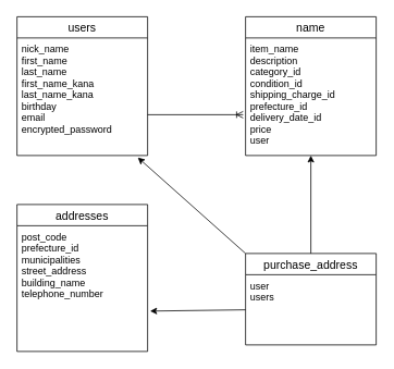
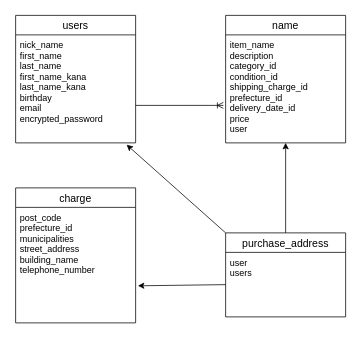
  <mxCell id="0" />
  <mxCell id="1" parent="0" />
  <mxCell id="2" value="users" style="swimlane;fontStyle=0;childLayout=stackLayout;horizontal=1;startSize=26;horizontalStack=0;resizeParent=1;resizeParentMax=0;resizeLast=0;collapsible=1;marginBottom=0;align=center;fontSize=14;" parent="1" vertex="1"><mxGeometry x="20" y="20" width="160" height="170" as="geometry" /></mxCell>
  <mxCell id="3" value="nick_name&#10;first_name&#10;last_name&#10;first_name_kana&#10;last_name_kana&#10;birthday&#10;email&#10;encrypted_password" style="text;strokeColor=none;fillColor=none;spacingLeft=4;spacingRight=4;overflow=hidden;rotatable=0;points=[[0,0.5],[1,0.5]];portConstraint=eastwest;fontSize=12;" parent="2" vertex="1"><mxGeometry y="26" width="160" height="144" as="geometry" /></mxCell>
  <mxCell id="4" value="name" style="swimlane;fontStyle=0;childLayout=stackLayout;horizontal=1;startSize=26;horizontalStack=0;resizeParent=1;resizeParentMax=0;resizeLast=0;collapsible=1;marginBottom=0;align=center;fontSize=14;" parent="1" vertex="1"><mxGeometry x="300" y="20" width="160" height="170" as="geometry" /></mxCell>
  <mxCell id="5" value="item_name&#10;description&#10;category_id&#10;condition_id&#10;shipping_charge_id&#10;prefecture_id&#10;delivery_date_id&#10;price&#10;user" style="text;strokeColor=none;fillColor=none;spacingLeft=4;spacingRight=4;overflow=hidden;rotatable=0;points=[[0,0.5],[1,0.5]];portConstraint=eastwest;fontSize=12;" parent="4" vertex="1"><mxGeometry y="26" width="160" height="144" as="geometry" /></mxCell>
  <mxCell id="6" style="html=1;entryX=1.019;entryY=0.679;entryDx=0;entryDy=0;entryPerimeter=0;endArrow=classic;endFill=1;exitX=0;exitY=0.5;exitDx=0;exitDy=0;" parent="1" source="12" target="8" edge="1"><mxGeometry relative="1" as="geometry"><mxPoint x="99" y="230" as="sourcePoint" /><mxPoint x="99.04" y="194" as="targetPoint" /></mxGeometry></mxCell>
- <mxCell id="7" value="addresses" style="swimlane;fontStyle=0;childLayout=stackLayout;horizontal=1;startSize=26;horizontalStack=0;resizeParent=1;resizeParentMax=0;resizeLast=0;collapsible=1;marginBottom=0;align=center;fontSize=14;" parent="1" vertex="1"><mxGeometry x="20" y="250" width="160" height="180" as="geometry" /></mxCell>
+ <mxCell id="7" value="charge" style="swimlane;fontStyle=0;childLayout=stackLayout;horizontal=1;startSize=26;horizontalStack=0;resizeParent=1;resizeParentMax=0;resizeLast=0;collapsible=1;marginBottom=0;align=center;fontSize=14;" parent="1" vertex="1"><mxGeometry x="20" y="250" width="160" height="180" as="geometry" /></mxCell>
  <mxCell id="8" value="post_code&#10;prefecture_id&#10;municipalities&#10;street_address&#10;building_name&#10;telephone_number" style="text;strokeColor=none;fillColor=none;spacingLeft=4;spacingRight=4;overflow=hidden;rotatable=0;points=[[0,0.5],[1,0.5]];portConstraint=eastwest;fontSize=12;" parent="7" vertex="1"><mxGeometry y="26" width="160" height="154" as="geometry" /></mxCell>
  <mxCell id="9" style="edgeStyle=none;html=1;endArrow=classic;endFill=1;entryX=0.925;entryY=1.017;entryDx=0;entryDy=0;entryPerimeter=0;exitX=0;exitY=0;exitDx=0;exitDy=0;" parent="1" source="11" target="3" edge="1"><mxGeometry relative="1" as="geometry"><mxPoint x="320" y="290" as="sourcePoint" /><mxPoint x="153" y="199" as="targetPoint" /></mxGeometry></mxCell>
  <mxCell id="10" style="edgeStyle=none;html=1;endArrow=classic;endFill=1;" parent="1" source="11" target="5" edge="1"><mxGeometry relative="1" as="geometry"><mxPoint x="379.04" y="200.992" as="targetPoint" /></mxGeometry></mxCell>
  <mxCell id="11" value="purchase_address" style="swimlane;fontStyle=0;childLayout=stackLayout;horizontal=1;startSize=26;horizontalStack=0;resizeParent=1;resizeParentMax=0;resizeLast=0;collapsible=1;marginBottom=0;align=center;fontSize=14;" parent="1" vertex="1"><mxGeometry x="300" y="310" width="160" height="112" as="geometry" /></mxCell>
  <mxCell id="12" value="user&#10;users" style="text;strokeColor=none;fillColor=none;spacingLeft=4;spacingRight=4;overflow=hidden;rotatable=0;points=[[0,0.5],[1,0.5]];portConstraint=eastwest;fontSize=12;" parent="11" vertex="1"><mxGeometry y="26" width="160" height="86" as="geometry" /></mxCell>
  <mxCell id="13" style="edgeStyle=none;html=1;endArrow=ERoneToMany;endFill=0;exitX=1;exitY=0.653;exitDx=0;exitDy=0;exitPerimeter=0;" parent="1" source="3" edge="1"><mxGeometry relative="1" as="geometry"><mxPoint x="180" y="145.375" as="sourcePoint" /><mxPoint x="297" y="140" as="targetPoint" /></mxGeometry></mxCell>
